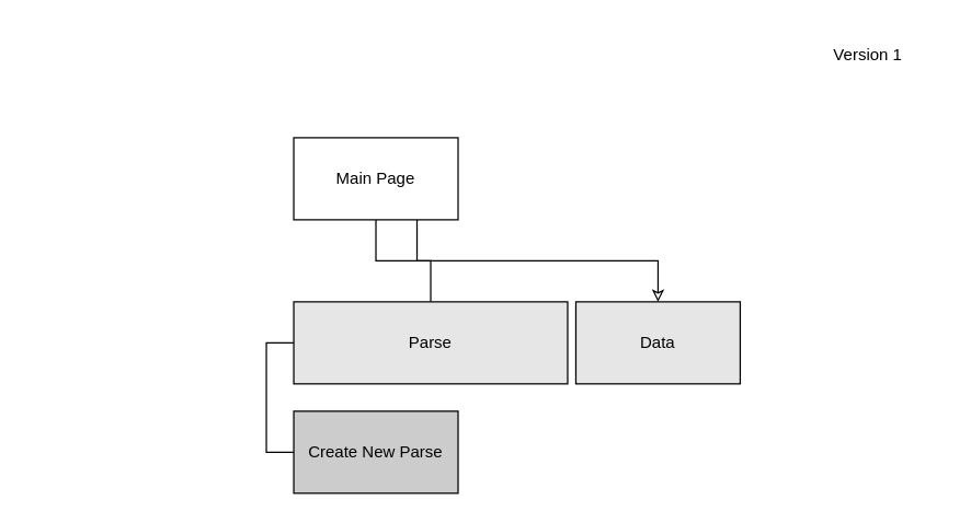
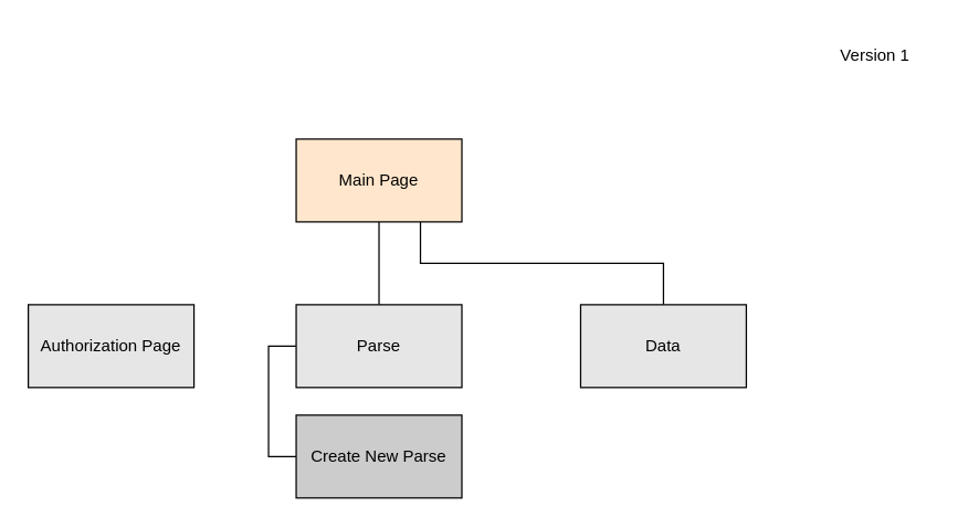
  <mxCell id="0" />
  <mxCell id="1" parent="0" />
  <mxCell id="2" value="Version 1" style="text;html=1;strokeColor=none;fillColor=none;align=center;verticalAlign=middle;whiteSpace=wrap;rounded=0;" vertex="1" parent="1"><mxGeometry x="580" width="107" height="40" as="geometry" y="20" /></mxCell>
  <mxCell id="3" style="edgeStyle=orthogonalEdgeStyle;rounded=0;orthogonalLoop=1;jettySize=auto;html=1;exitX=0.5;exitY=1;exitDx=0;exitDy=0;entryX=0.5;entryY=0;entryDx=0;entryDy=0;endArrow=none;endFill=0;" edge="1" parent="1" source="5" target="8"><mxGeometry relative="1" as="geometry" /></mxCell>
- <mxCell id="4" style="edgeStyle=orthogonalEdgeStyle;rounded=0;orthogonalLoop=1;jettySize=auto;html=1;exitX=0.75;exitY=1;exitDx=0;exitDy=0;entryX=0.5;entryY=0;entryDx=0;entryDy=0;endArrow=classic;endFill=0;" edge="1" parent="1" source="5" target="9"><mxGeometry relative="1" as="geometry" /></mxCell>
- <mxCell id="5" value="Main Page" style="rounded=0;whiteSpace=wrap;html=1;" vertex="1" parent="1"><mxGeometry x="214" y="100" width="120" height="60" as="geometry" /></mxCell>
+ <mxCell id="4" style="edgeStyle=orthogonalEdgeStyle;rounded=0;orthogonalLoop=1;jettySize=auto;html=1;exitX=0.75;exitY=1;exitDx=0;exitDy=0;entryX=0.5;entryY=0;entryDx=0;entryDy=0;endArrow=none;endFill=0;" edge="1" parent="1" source="5" target="9"><mxGeometry relative="1" as="geometry" /></mxCell>
+ <mxCell id="5" value="Main Page" style="rounded=0;whiteSpace=wrap;html=1;fillColor=#ffe6cc;" vertex="1" parent="1"><mxGeometry x="214" y="100" width="120" height="60" as="geometry" /></mxCell>
+ <mxCell id="6" value="Authorization Page" style="rounded=0;whiteSpace=wrap;html=1;fillColor=#E6E6E6;" vertex="1" parent="1"><mxGeometry x="20" y="220" width="120" height="60" as="geometry" /></mxCell>
  <mxCell id="7" style="edgeStyle=orthogonalEdgeStyle;rounded=0;orthogonalLoop=1;jettySize=auto;html=1;exitX=0;exitY=0.5;exitDx=0;exitDy=0;entryX=0;entryY=0.5;entryDx=0;entryDy=0;endArrow=none;endFill=0;" edge="1" parent="1" source="8" target="10"><mxGeometry relative="1" as="geometry" /></mxCell>
- <mxCell id="8" value="Parse" style="rounded=0;whiteSpace=wrap;html=1;fillColor=#E6E6E6;" vertex="1" parent="1"><mxGeometry x="214" y="220" width="200" height="60" as="geometry" /></mxCell>
+ <mxCell id="8" value="Parse" style="rounded=0;whiteSpace=wrap;html=1;fillColor=#E6E6E6;" vertex="1" parent="1"><mxGeometry x="214" y="220" width="120" height="60" as="geometry" /></mxCell>
  <mxCell id="9" value="Data" style="rounded=0;whiteSpace=wrap;html=1;fillColor=#E6E6E6;" vertex="1" parent="1"><mxGeometry x="420" y="220" width="120" height="60" as="geometry" /></mxCell>
  <mxCell id="10" value="Create New Parse" style="rounded=0;whiteSpace=wrap;html=1;fillColor=#CCCCCC;" vertex="1" parent="1"><mxGeometry x="214" y="300" width="120" height="60" as="geometry" /></mxCell>
